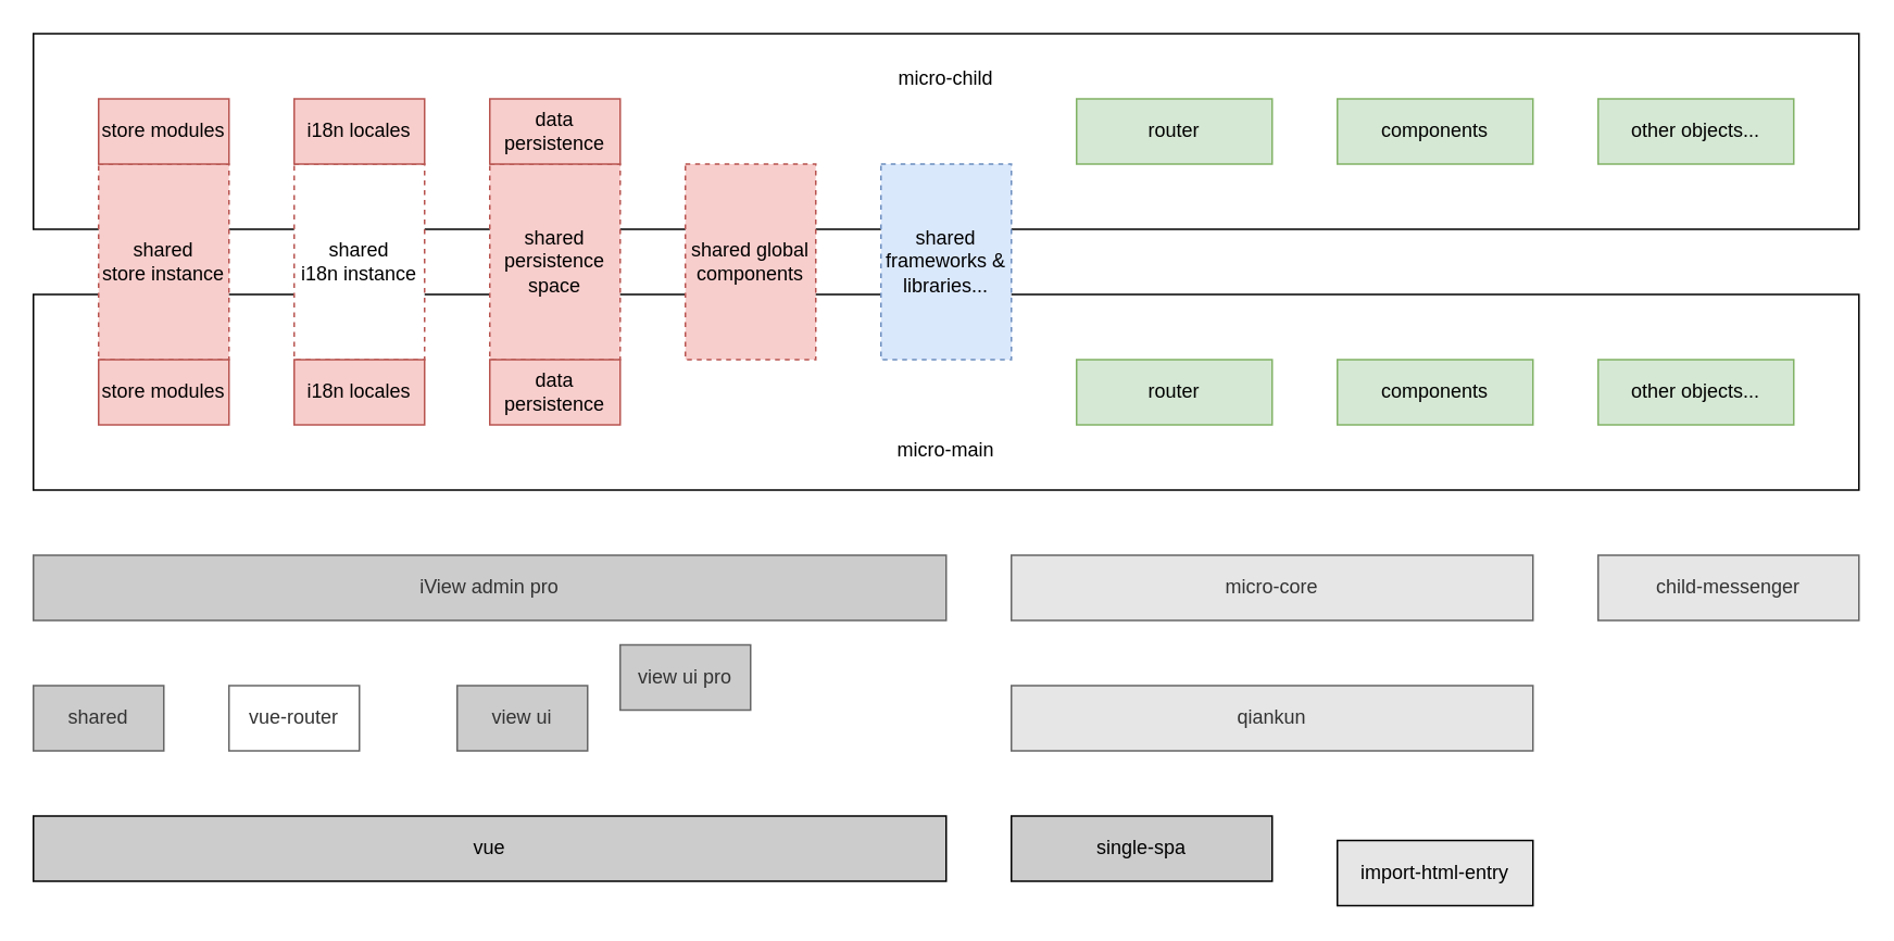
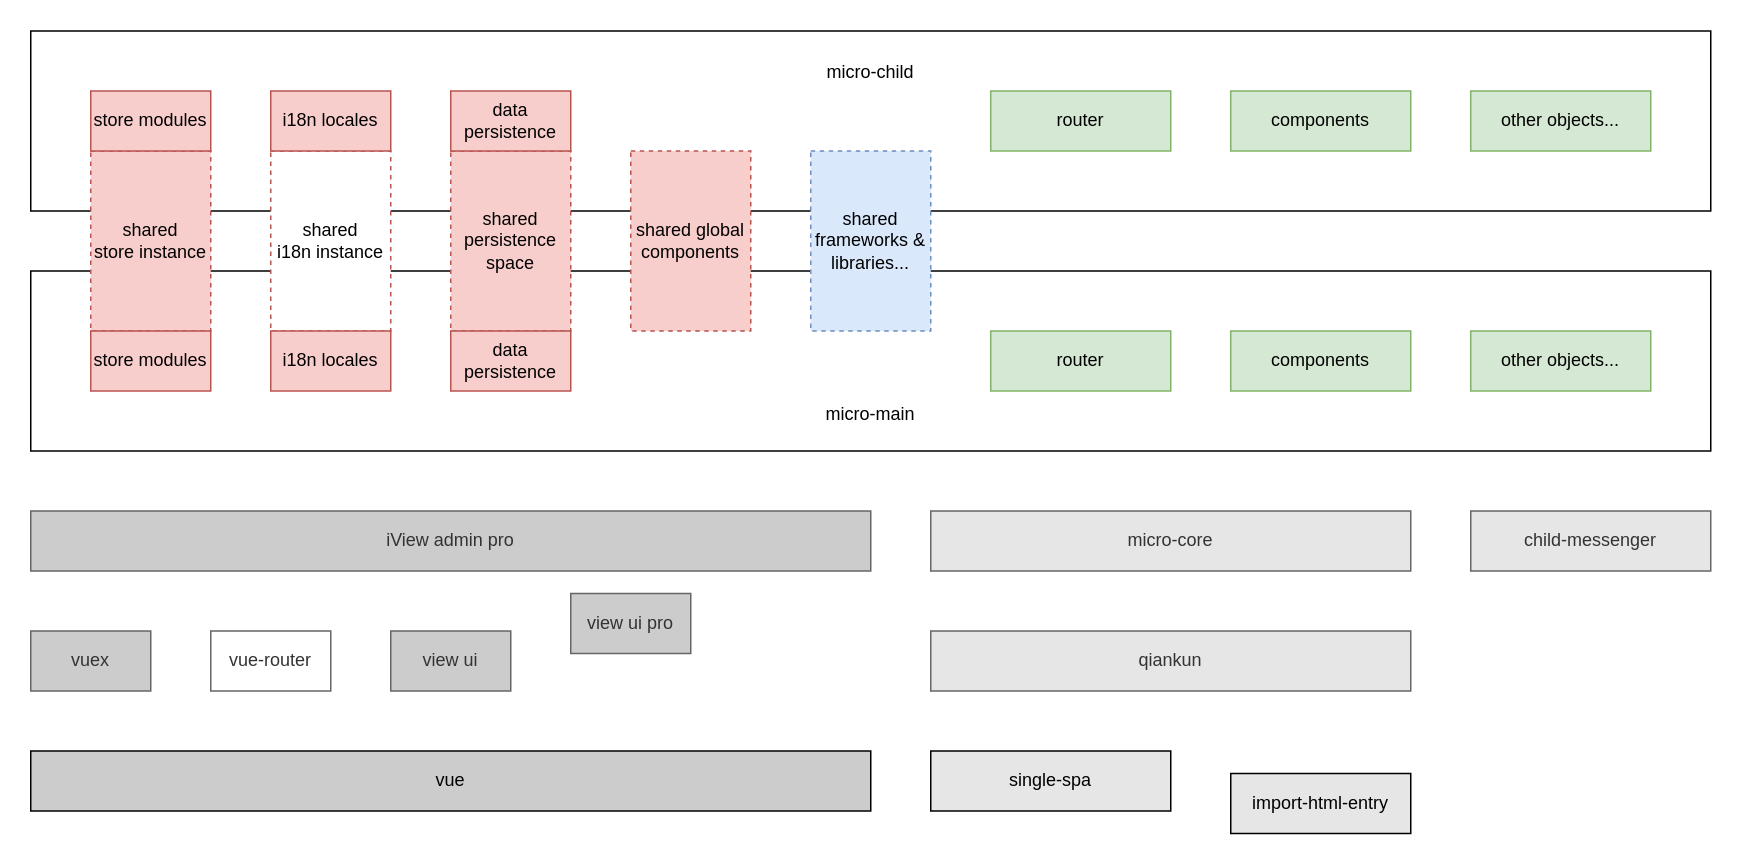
  <mxCell id="0" />
  <mxCell id="1" parent="0" />
  <mxCell id="2" value="&lt;br&gt;micro-child" style="rounded=0;whiteSpace=wrap;html=1;verticalAlign=top;" vertex="1" parent="1"><mxGeometry x="20" y="20" width="1120" height="120" as="geometry" /></mxCell>
- <mxCell id="3" value="single-spa" style="rounded=0;whiteSpace=wrap;html=1;fillColor=#cccccc;" vertex="1" parent="1"><mxGeometry x="620" y="500" width="160" height="40" as="geometry" /></mxCell>
+ <mxCell id="3" value="single-spa" style="rounded=0;whiteSpace=wrap;html=1;fillColor=#E6E6E6;" vertex="1" parent="1"><mxGeometry x="620" y="500" width="160" height="40" as="geometry" /></mxCell>
  <mxCell id="4" value="qiankun" style="rounded=0;whiteSpace=wrap;html=1;fillColor=#E6E6E6;strokeColor=#666666;fontColor=#333333;" vertex="1" parent="1"><mxGeometry x="620" y="420" width="320" height="40" as="geometry" /></mxCell>
  <mxCell id="5" value="import-html-entry" style="rounded=0;whiteSpace=wrap;html=1;fillColor=#E6E6E6;" vertex="1" parent="1"><mxGeometry x="820" y="515" width="120" height="40" as="geometry" /></mxCell>
  <mxCell id="6" value="micro-core" style="rounded=0;whiteSpace=wrap;html=1;fillColor=#E6E6E6;strokeColor=#666666;fontColor=#333333;" vertex="1" parent="1"><mxGeometry x="620" y="340" width="320" height="40" as="geometry" /></mxCell>
  <mxCell id="7" value="child-messenger" style="rounded=0;whiteSpace=wrap;html=1;fillColor=#E6E6E6;strokeColor=#666666;fontColor=#333333;" vertex="1" parent="1"><mxGeometry x="980" y="340" width="160" height="40" as="geometry" /></mxCell>
  <mxCell id="8" value="iView admin pro" style="rounded=0;whiteSpace=wrap;html=1;fillColor=#CCCCCC;strokeColor=#666666;fontColor=#333333;" vertex="1" parent="1"><mxGeometry x="20" y="340" width="560" height="40" as="geometry" /></mxCell>
- <mxCell id="9" value="view ui" style="rounded=0;whiteSpace=wrap;html=1;fillColor=#CCCCCC;strokeColor=#666666;fontColor=#333333;" vertex="1" parent="1"><mxGeometry x="280" y="420" width="80" height="40" as="geometry" /></mxCell>
+ <mxCell id="9" value="view ui" style="rounded=0;whiteSpace=wrap;html=1;fillColor=#CCCCCC;strokeColor=#666666;fontColor=#333333;" vertex="1" parent="1"><mxGeometry x="260" y="420" width="80" height="40" as="geometry" /></mxCell>
  <mxCell id="10" value="view ui pro" style="rounded=0;whiteSpace=wrap;html=1;fillColor=#CCCCCC;strokeColor=#666666;fontColor=#333333;" vertex="1" parent="1"><mxGeometry x="380" y="395" width="80" height="40" as="geometry" /></mxCell>
- <mxCell id="11" value="shared" style="rounded=0;whiteSpace=wrap;html=1;fillColor=#CCCCCC;strokeColor=#666666;fontColor=#333333;" vertex="1" parent="1"><mxGeometry x="20" y="420" width="80" height="40" as="geometry" /></mxCell>
+ <mxCell id="11" value="vuex" style="rounded=0;whiteSpace=wrap;html=1;fillColor=#CCCCCC;strokeColor=#666666;fontColor=#333333;" vertex="1" parent="1"><mxGeometry x="20" y="420" width="80" height="40" as="geometry" /></mxCell>
  <mxCell id="12" value="vue" style="rounded=0;whiteSpace=wrap;html=1;fillColor=#CCCCCC;" vertex="1" parent="1"><mxGeometry x="20" y="500" width="560" height="40" as="geometry" /></mxCell>
  <mxCell id="13" value="vue-router" style="rounded=0;whiteSpace=wrap;html=1;fillColor=#ffffff;strokeColor=#666666;fontColor=#333333;" vertex="1" parent="1"><mxGeometry x="140" y="420" width="80" height="40" as="geometry" /></mxCell>
  <mxCell id="14" value="micro-main&lt;br&gt;&lt;br&gt;" style="rounded=0;whiteSpace=wrap;html=1;verticalAlign=bottom;" vertex="1" parent="1"><mxGeometry x="20" y="180" width="1120" height="120" as="geometry" /></mxCell>
  <mxCell id="15" value="shared &lt;br&gt;store instance" style="rounded=0;whiteSpace=wrap;html=1;dashed=1;labelBackgroundColor=none;fillColor=#f8cecc;strokeColor=#b85450;" vertex="1" parent="1"><mxGeometry x="60" y="100" width="80" height="120" as="geometry" /></mxCell>
  <mxCell id="16" value="shared &lt;br&gt;i18n instance" style="rounded=0;whiteSpace=wrap;html=1;dashed=1;fillColor=#ffffff;strokeColor=#b85450;" vertex="1" parent="1"><mxGeometry x="180" y="100" width="80" height="120" as="geometry" /></mxCell>
  <mxCell id="17" value="shared persistence space" style="rounded=0;whiteSpace=wrap;html=1;dashed=1;fillColor=#f8cecc;strokeColor=#b85450;" vertex="1" parent="1"><mxGeometry x="300" y="100" width="80" height="120" as="geometry" /></mxCell>
  <mxCell id="18" value="router" style="rounded=0;whiteSpace=wrap;html=1;fillColor=#d5e8d4;strokeColor=#82b366;" vertex="1" parent="1"><mxGeometry x="660" y="220" width="120" height="40" as="geometry" /></mxCell>
  <mxCell id="19" value="components" style="rounded=0;whiteSpace=wrap;html=1;fillColor=#d5e8d4;strokeColor=#82b366;" vertex="1" parent="1"><mxGeometry x="820" y="220" width="120" height="40" as="geometry" /></mxCell>
  <mxCell id="20" value="shared global components" style="rounded=0;whiteSpace=wrap;html=1;dashed=1;fillColor=#f8cecc;strokeColor=#b85450;" vertex="1" parent="1"><mxGeometry x="420" y="100" width="80" height="120" as="geometry" /></mxCell>
  <mxCell id="21" value="shared frameworks &amp;amp; libraries..." style="rounded=0;whiteSpace=wrap;html=1;dashed=1;fillColor=#dae8fc;strokeColor=#6c8ebf;" vertex="1" parent="1"><mxGeometry y="100" width="80" height="120" as="geometry" x="540" /></mxCell>
  <mxCell id="22" value="router" style="rounded=0;whiteSpace=wrap;html=1;fillColor=#d5e8d4;strokeColor=#82b366;" vertex="1" parent="1"><mxGeometry x="660" y="60" width="120" height="40" as="geometry" /></mxCell>
  <mxCell id="23" value="components" style="rounded=0;whiteSpace=wrap;html=1;fillColor=#d5e8d4;strokeColor=#82b366;" vertex="1" parent="1"><mxGeometry x="820" y="60" width="120" height="40" as="geometry" /></mxCell>
  <mxCell id="24" value="store modules" style="rounded=0;whiteSpace=wrap;html=1;fillColor=#f8cecc;strokeColor=#b85450;" vertex="1" parent="1"><mxGeometry x="60" y="220" width="80" height="40" as="geometry" /></mxCell>
  <mxCell id="25" value="i18n locales" style="rounded=0;whiteSpace=wrap;html=1;fillColor=#f8cecc;strokeColor=#b85450;" vertex="1" parent="1"><mxGeometry x="180" y="220" width="80" height="40" as="geometry" /></mxCell>
  <mxCell id="26" value="data &lt;br&gt;persistence" style="rounded=0;whiteSpace=wrap;html=1;fillColor=#f8cecc;strokeColor=#b85450;" vertex="1" parent="1"><mxGeometry x="300" y="220" width="80" height="40" as="geometry" /></mxCell>
  <mxCell id="27" value="store modules" style="rounded=0;whiteSpace=wrap;html=1;fillColor=#f8cecc;strokeColor=#b85450;" vertex="1" parent="1"><mxGeometry x="60" y="60" width="80" height="40" as="geometry" /></mxCell>
  <mxCell id="28" value="i18n locales" style="rounded=0;whiteSpace=wrap;html=1;fillColor=#f8cecc;strokeColor=#b85450;" vertex="1" parent="1"><mxGeometry x="180" y="60" width="80" height="40" as="geometry" /></mxCell>
  <mxCell id="29" value="data&lt;br&gt;persistence" style="rounded=0;whiteSpace=wrap;html=1;fillColor=#f8cecc;strokeColor=#b85450;" vertex="1" parent="1"><mxGeometry x="300" y="60" width="80" height="40" as="geometry" /></mxCell>
  <mxCell id="30" value="other objects..." style="rounded=0;whiteSpace=wrap;html=1;fillColor=#d5e8d4;strokeColor=#82b366;" vertex="1" parent="1"><mxGeometry x="980" y="60" width="120" height="40" as="geometry" /></mxCell>
  <mxCell id="31" value="other objects..." style="rounded=0;whiteSpace=wrap;html=1;fillColor=#d5e8d4;strokeColor=#82b366;" vertex="1" parent="1"><mxGeometry x="980" y="220" width="120" height="40" as="geometry" /></mxCell>
